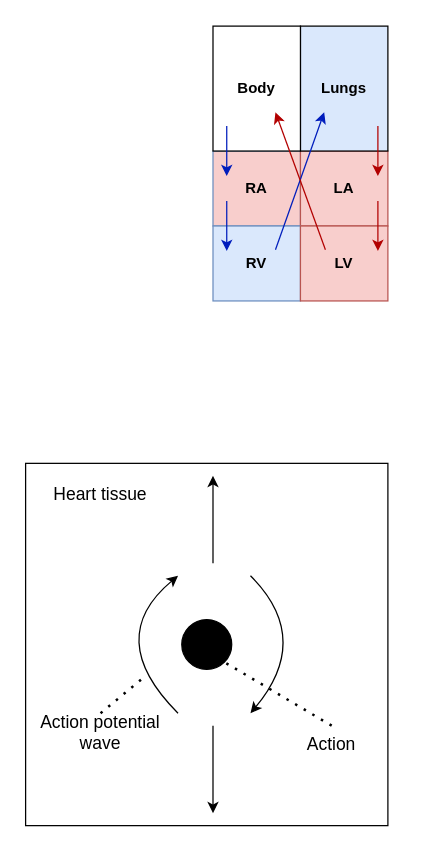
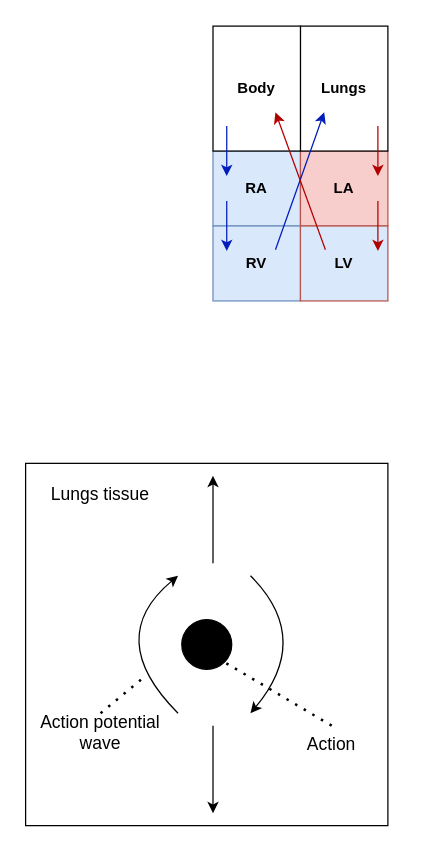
  <mxCell id="0" />
  <mxCell id="1" parent="0" />
- <mxCell id="2" value="&lt;b&gt;RA&lt;/b&gt;" style="rounded=0;whiteSpace=wrap;html=1;fillColor=#f8cecc;strokeColor=#6c8ebf;" parent="1" vertex="1"><mxGeometry x="170" y="120" width="70" height="60" as="geometry" /></mxCell>
+ <mxCell id="2" value="&lt;b&gt;RA&lt;/b&gt;" style="rounded=0;whiteSpace=wrap;html=1;fillColor=#dae8fc;strokeColor=#6c8ebf;" parent="1" vertex="1"><mxGeometry x="170" y="120" width="70" height="60" as="geometry" /></mxCell>
  <mxCell id="3" value="&lt;b&gt;LA&lt;/b&gt;" style="rounded=0;whiteSpace=wrap;html=1;fillColor=#f8cecc;strokeColor=#b85450;" parent="1" vertex="1"><mxGeometry x="240" y="120" width="70" height="60" as="geometry" /></mxCell>
  <mxCell id="4" value="&lt;b&gt;RV&lt;/b&gt;" style="rounded=0;whiteSpace=wrap;html=1;fillColor=#dae8fc;strokeColor=#6c8ebf;" parent="1" vertex="1"><mxGeometry x="170" y="180" width="70" height="60" as="geometry" /></mxCell>
- <mxCell id="5" value="&lt;b&gt;LV&lt;/b&gt;" style="rounded=0;whiteSpace=wrap;html=1;fillColor=#f8cecc;strokeColor=#b85450;" parent="1" vertex="1"><mxGeometry x="240" y="180" width="70" height="60" as="geometry" /></mxCell>
- <mxCell id="6" value="&lt;b&gt;Lungs&lt;/b&gt;" style="rounded=0;whiteSpace=wrap;html=1;fillColor=#dae8fc;" parent="1" vertex="1"><mxGeometry x="240" y="20" width="70" height="100" as="geometry" /></mxCell>
+ <mxCell id="5" value="&lt;b&gt;LV&lt;/b&gt;" style="rounded=0;whiteSpace=wrap;html=1;fillColor=#dae8fc;strokeColor=#b85450;" parent="1" vertex="1"><mxGeometry x="240" y="180" width="70" height="60" as="geometry" /></mxCell>
+ <mxCell id="6" value="&lt;b&gt;Lungs&lt;/b&gt;" style="rounded=0;whiteSpace=wrap;html=1;" parent="1" vertex="1"><mxGeometry x="240" y="20" width="70" height="100" as="geometry" /></mxCell>
  <mxCell id="7" value="&lt;b&gt;Body&lt;/b&gt;" style="rounded=0;whiteSpace=wrap;html=1;" parent="1" vertex="1"><mxGeometry x="170" y="20" width="70" height="100" as="geometry" /></mxCell>
  <mxCell id="8" value="" style="endArrow=classic;html=1;rounded=0;fillColor=#0050ef;strokeColor=#001DBC;" parent="1" edge="1"><mxGeometry width="50" height="50" relative="1" as="geometry"><mxPoint x="181" y="160" as="sourcePoint" /><mxPoint x="181" y="200" as="targetPoint" /></mxGeometry></mxCell>
  <mxCell id="9" value="" style="endArrow=classic;html=1;rounded=0;fillColor=#0050ef;strokeColor=#001DBC;" parent="1" edge="1"><mxGeometry width="50" height="50" relative="1" as="geometry"><mxPoint x="181" y="100" as="sourcePoint" /><mxPoint x="181" y="140" as="targetPoint" /></mxGeometry></mxCell>
  <mxCell id="10" value="" style="endArrow=classic;html=1;rounded=0;fillColor=#0050ef;strokeColor=#001DBC;" parent="1" edge="1"><mxGeometry width="50" height="50" relative="1" as="geometry"><mxPoint x="220" y="199" as="sourcePoint" /><mxPoint x="259" y="89" as="targetPoint" /></mxGeometry></mxCell>
  <mxCell id="11" value="" style="endArrow=classic;html=1;rounded=0;fillColor=#e51400;strokeColor=#B20000;" parent="1" edge="1"><mxGeometry width="50" height="50" relative="1" as="geometry"><mxPoint x="302" y="100" as="sourcePoint" /><mxPoint x="302" y="140" as="targetPoint" /></mxGeometry></mxCell>
  <mxCell id="12" value="" style="endArrow=classic;html=1;rounded=0;fillColor=#e51400;strokeColor=#B20000;" parent="1" edge="1"><mxGeometry width="50" height="50" relative="1" as="geometry"><mxPoint x="302" y="160" as="sourcePoint" /><mxPoint x="302" y="200" as="targetPoint" /></mxGeometry></mxCell>
  <mxCell id="13" value="" style="endArrow=classic;html=1;rounded=0;fillColor=#e51400;strokeColor=#B20000;" parent="1" edge="1"><mxGeometry width="50" height="50" relative="1" as="geometry"><mxPoint x="260" y="199" as="sourcePoint" /><mxPoint x="220" y="89" as="targetPoint" /></mxGeometry></mxCell>
  <mxCell id="14" value="" style="rounded=0;whiteSpace=wrap;html=1;" vertex="1" parent="1"><mxGeometry x="20" y="370" width="290" height="290" as="geometry" /></mxCell>
- <mxCell id="15" value="Heart tissue" style="text;html=1;strokeColor=none;fillColor=none;align=center;verticalAlign=middle;whiteSpace=wrap;rounded=0;fontSize=14;" vertex="1" parent="1"><mxGeometry x="30" y="380" width="100" height="30" as="geometry" /></mxCell>
+ <mxCell id="15" value="Lungs tissue" style="text;html=1;strokeColor=none;fillColor=none;align=center;verticalAlign=middle;whiteSpace=wrap;rounded=0;fontSize=14;" vertex="1" parent="1"><mxGeometry x="30" y="380" width="100" height="30" as="geometry" /></mxCell>
  <mxCell id="16" value="" style="ellipse;whiteSpace=wrap;html=1;aspect=fixed;fontSize=16;fillColor=#000000;" vertex="1" parent="1"><mxGeometry x="145" y="495" width="40" height="40" as="geometry" /></mxCell>
  <mxCell id="17" value="" style="endArrow=classic;html=1;rounded=0;fontSize=16;" edge="1" parent="1"><mxGeometry width="50" height="50" relative="1" as="geometry"><mxPoint x="170" y="450" as="sourcePoint" /><mxPoint x="170" y="380" as="targetPoint" /></mxGeometry></mxCell>
  <mxCell id="18" value="" style="endArrow=classic;html=1;rounded=0;fontSize=16;" edge="1" parent="1"><mxGeometry width="50" height="50" relative="1" as="geometry"><mxPoint x="170" y="580" as="sourcePoint" /><mxPoint x="170" y="650" as="targetPoint" /></mxGeometry></mxCell>
  <mxCell id="19" value="" style="endArrow=none;dashed=1;html=1;dashPattern=1 3;strokeWidth=2;rounded=0;fontSize=16;exitX=0.5;exitY=0;exitDx=0;exitDy=0;" edge="1" parent="1" source="20"><mxGeometry width="50" height="50" relative="1" as="geometry"><mxPoint x="65" y="591" as="sourcePoint" /><mxPoint x="115" y="541" as="targetPoint" /></mxGeometry></mxCell>
  <mxCell id="20" value="Action potential wave" style="text;html=1;strokeColor=none;fillColor=none;align=center;verticalAlign=middle;whiteSpace=wrap;rounded=0;fontSize=14;" vertex="1" parent="1"><mxGeometry x="30" y="570" width="100" height="30" as="geometry" /></mxCell>
  <mxCell id="21" value="" style="endArrow=none;dashed=1;html=1;dashPattern=1 3;strokeWidth=2;rounded=0;fontSize=14;entryX=1;entryY=1;entryDx=0;entryDy=0;exitX=0.5;exitY=0;exitDx=0;exitDy=0;" edge="1" parent="1" source="22" target="16"><mxGeometry width="50" height="50" relative="1" as="geometry"><mxPoint x="230" y="550" as="sourcePoint" /><mxPoint x="250" y="540" as="targetPoint" /></mxGeometry></mxCell>
  <mxCell id="22" value="Action" style="text;html=1;strokeColor=none;fillColor=none;align=center;verticalAlign=middle;whiteSpace=wrap;rounded=0;fontSize=14;" vertex="1" parent="1"><mxGeometry x="215" y="580" width="100" height="30" as="geometry" /></mxCell>
  <mxCell id="23" value="" style="curved=1;endArrow=classic;html=1;rounded=0;fontSize=14;" edge="1" parent="1"><mxGeometry width="50" height="50" relative="1" as="geometry"><mxPoint x="200" y="460" as="sourcePoint" /><mxPoint x="200" y="570" as="targetPoint" /><Array as="points"><mxPoint x="250" y="510" /></Array></mxGeometry></mxCell>
  <mxCell id="24" value="" style="curved=1;endArrow=classic;html=1;rounded=0;fontSize=14;" edge="1" parent="1"><mxGeometry width="50" height="50" relative="1" as="geometry"><mxPoint x="142" y="570" as="sourcePoint" /><mxPoint x="142" y="460" as="targetPoint" /><Array as="points"><mxPoint x="82" y="510" /></Array></mxGeometry></mxCell>
